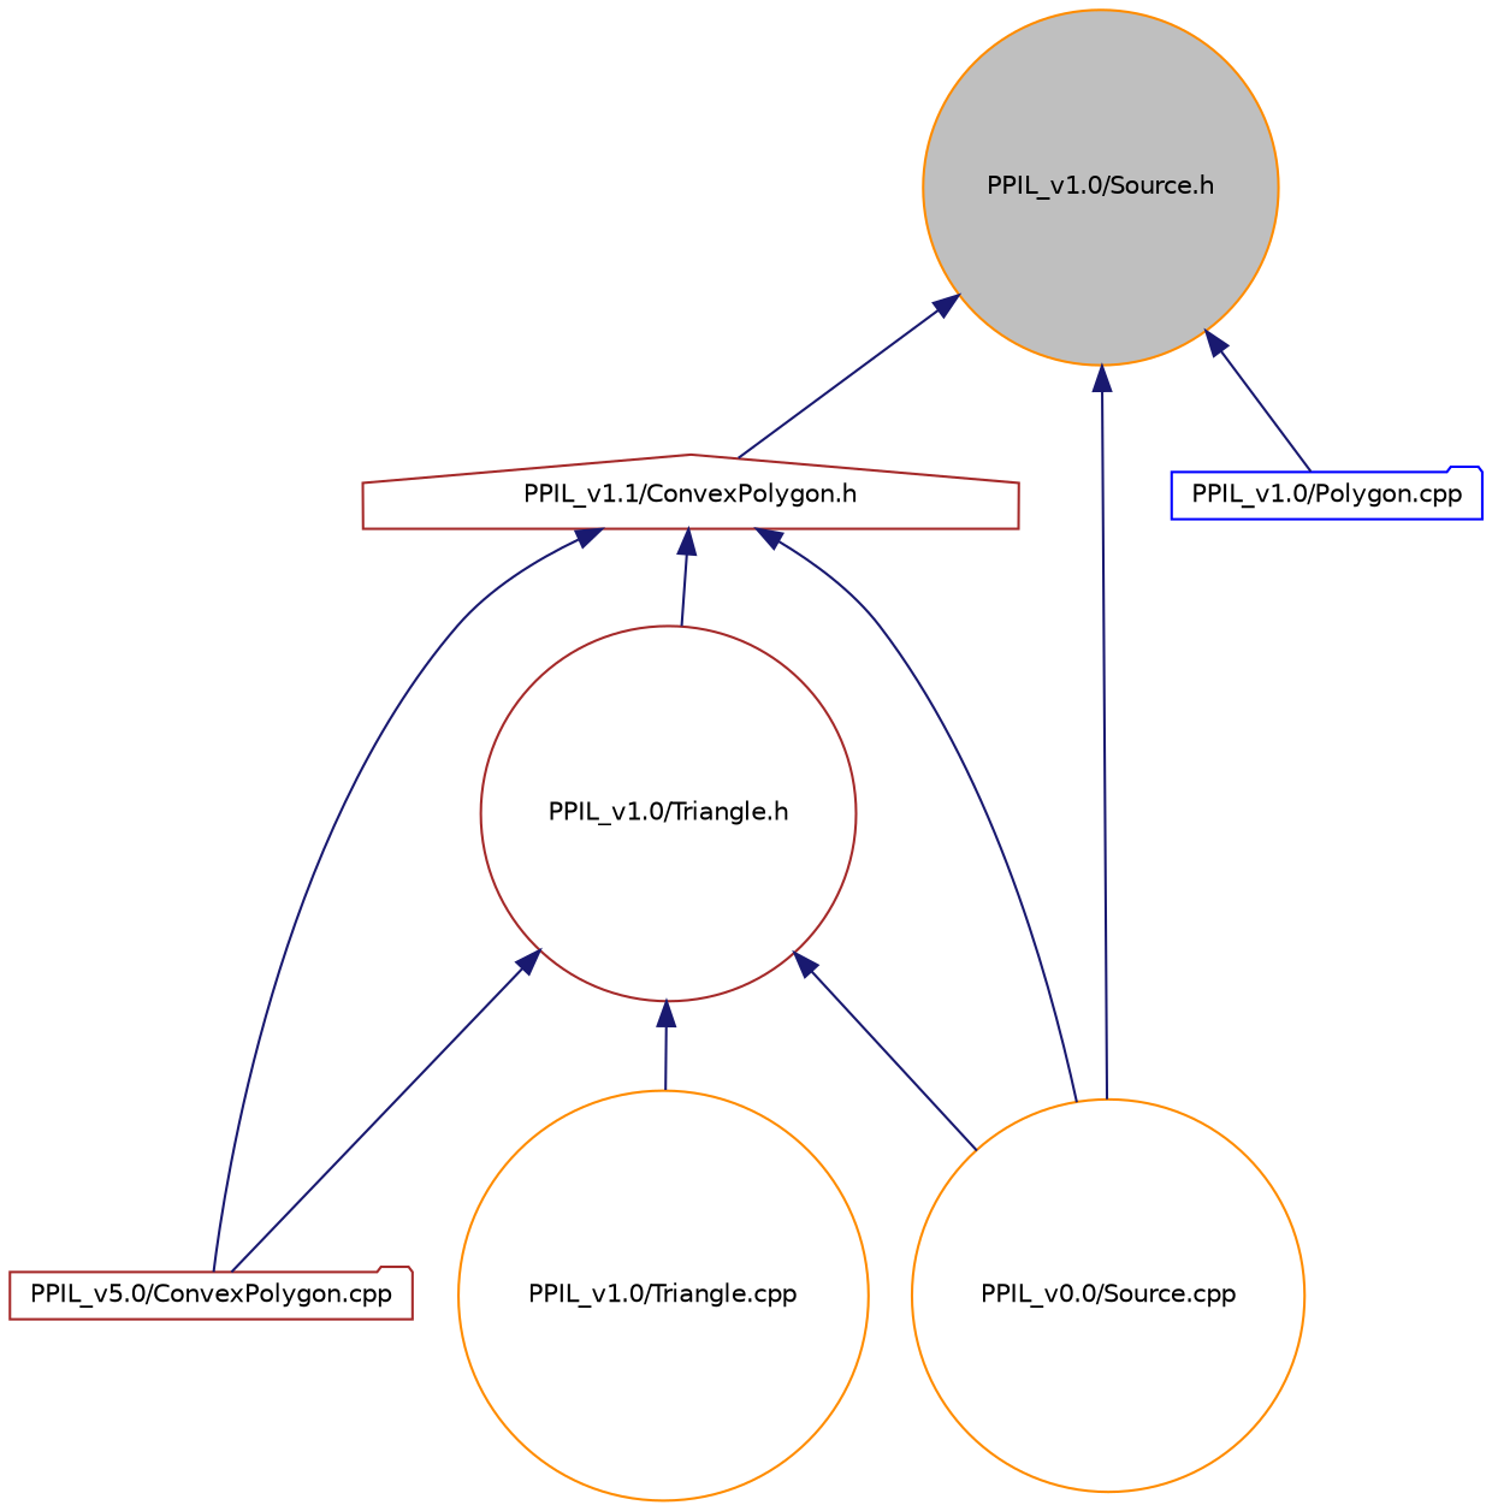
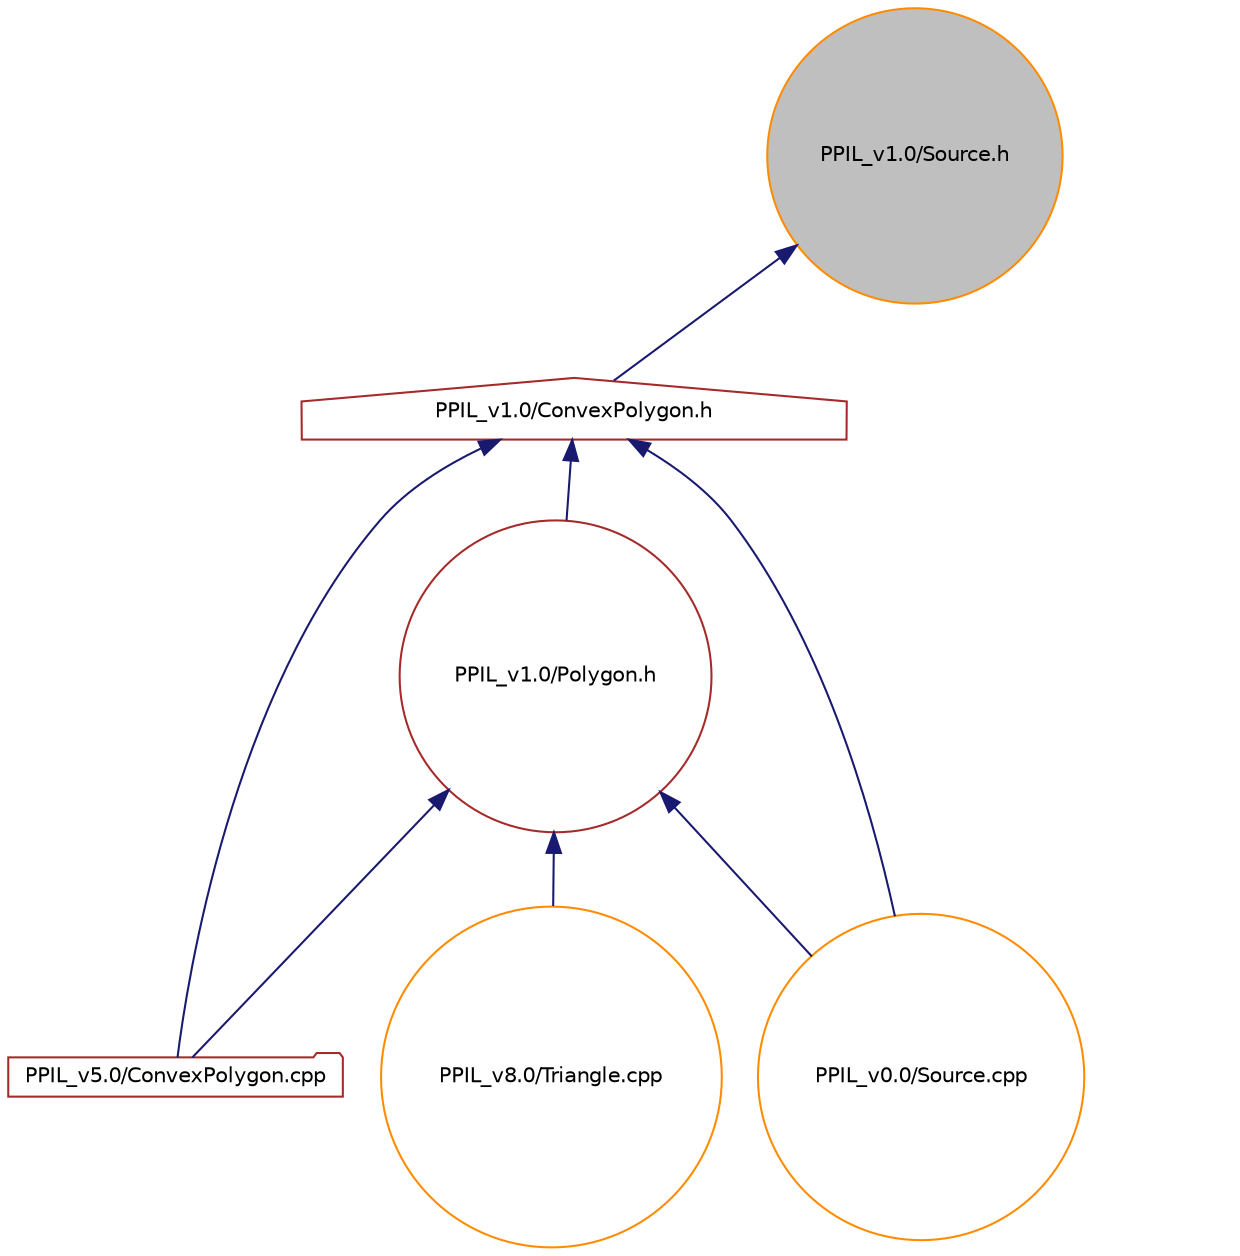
  digraph {
    node [color=darkorange fillcolor=white fontname=Helvetica fontsize=10 shape=circle style=filled]
    edge [color=midnightblue dir=back fontname=Helvetica fontsize=10 labelfontname=Helvetica labelfontsize=10 style=solid]
    n1 [fillcolor=grey75 fontcolor=black height=0.2 label="PPIL_v1.0/Source.h" width=0.4]
-   n2 [color=brown height=0.2 label="PPIL_v1.1/ConvexPolygon.h" shape=house width=0.4]
+   n2 [color=brown height=0.2 label="PPIL_v1.0/ConvexPolygon.h" shape=house width=0.4]
    n3 [height=0.2 label="PPIL_v0.0/Source.cpp" width=0.4]
-   n4 [color=blue height=0.2 label="PPIL_v1.0/Polygon.cpp" shape=folder width=0.4]
    n5 [color=brown height=0.2 label="PPIL_v5.0/ConvexPolygon.cpp" shape=folder width=0.4]
-   n6 [color=brown height=0.2 label="PPIL_v1.0/Triangle.h" width=0.4]
-   n7 [height=0.2 label="PPIL_v1.0/Triangle.cpp" width=0.4]
+   n6 [color=brown height=0.2 label="PPIL_v1.0/Polygon.h" width=0.4]
+   n7 [height=0.2 label="PPIL_v8.0/Triangle.cpp" width=0.4]
    n1 -> n2
-   n1 -> n3
-   n1 -> n4
    n2 -> n3
    n2 -> n5
    n2 -> n6
    n6 -> n3
    n6 -> n5
    n6 -> n7
  }
